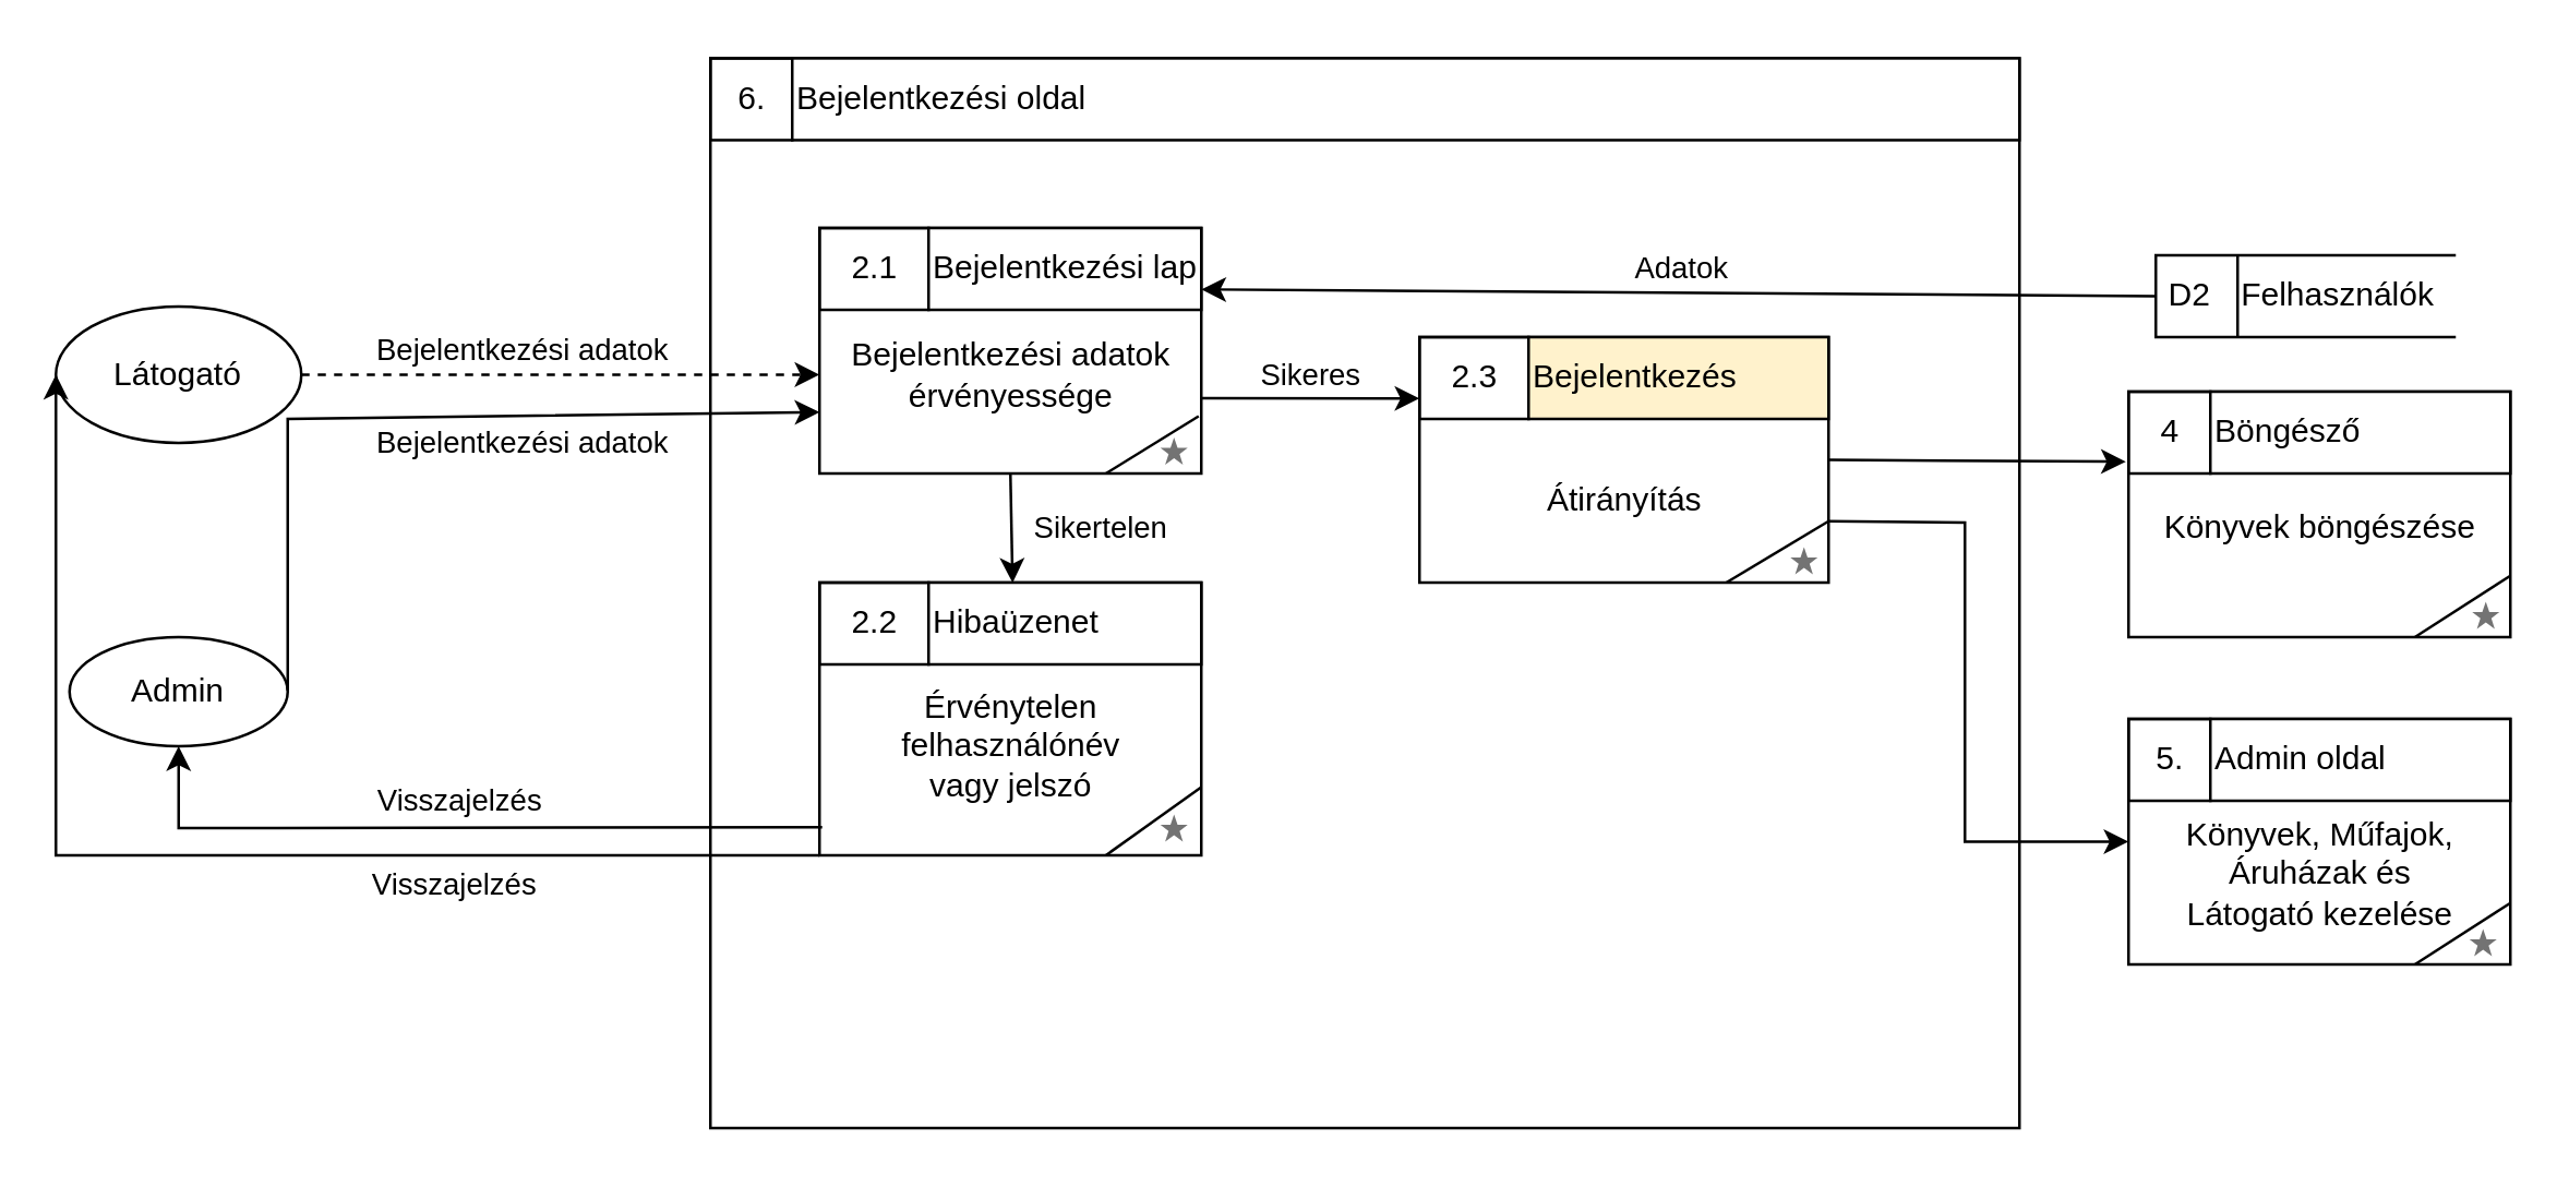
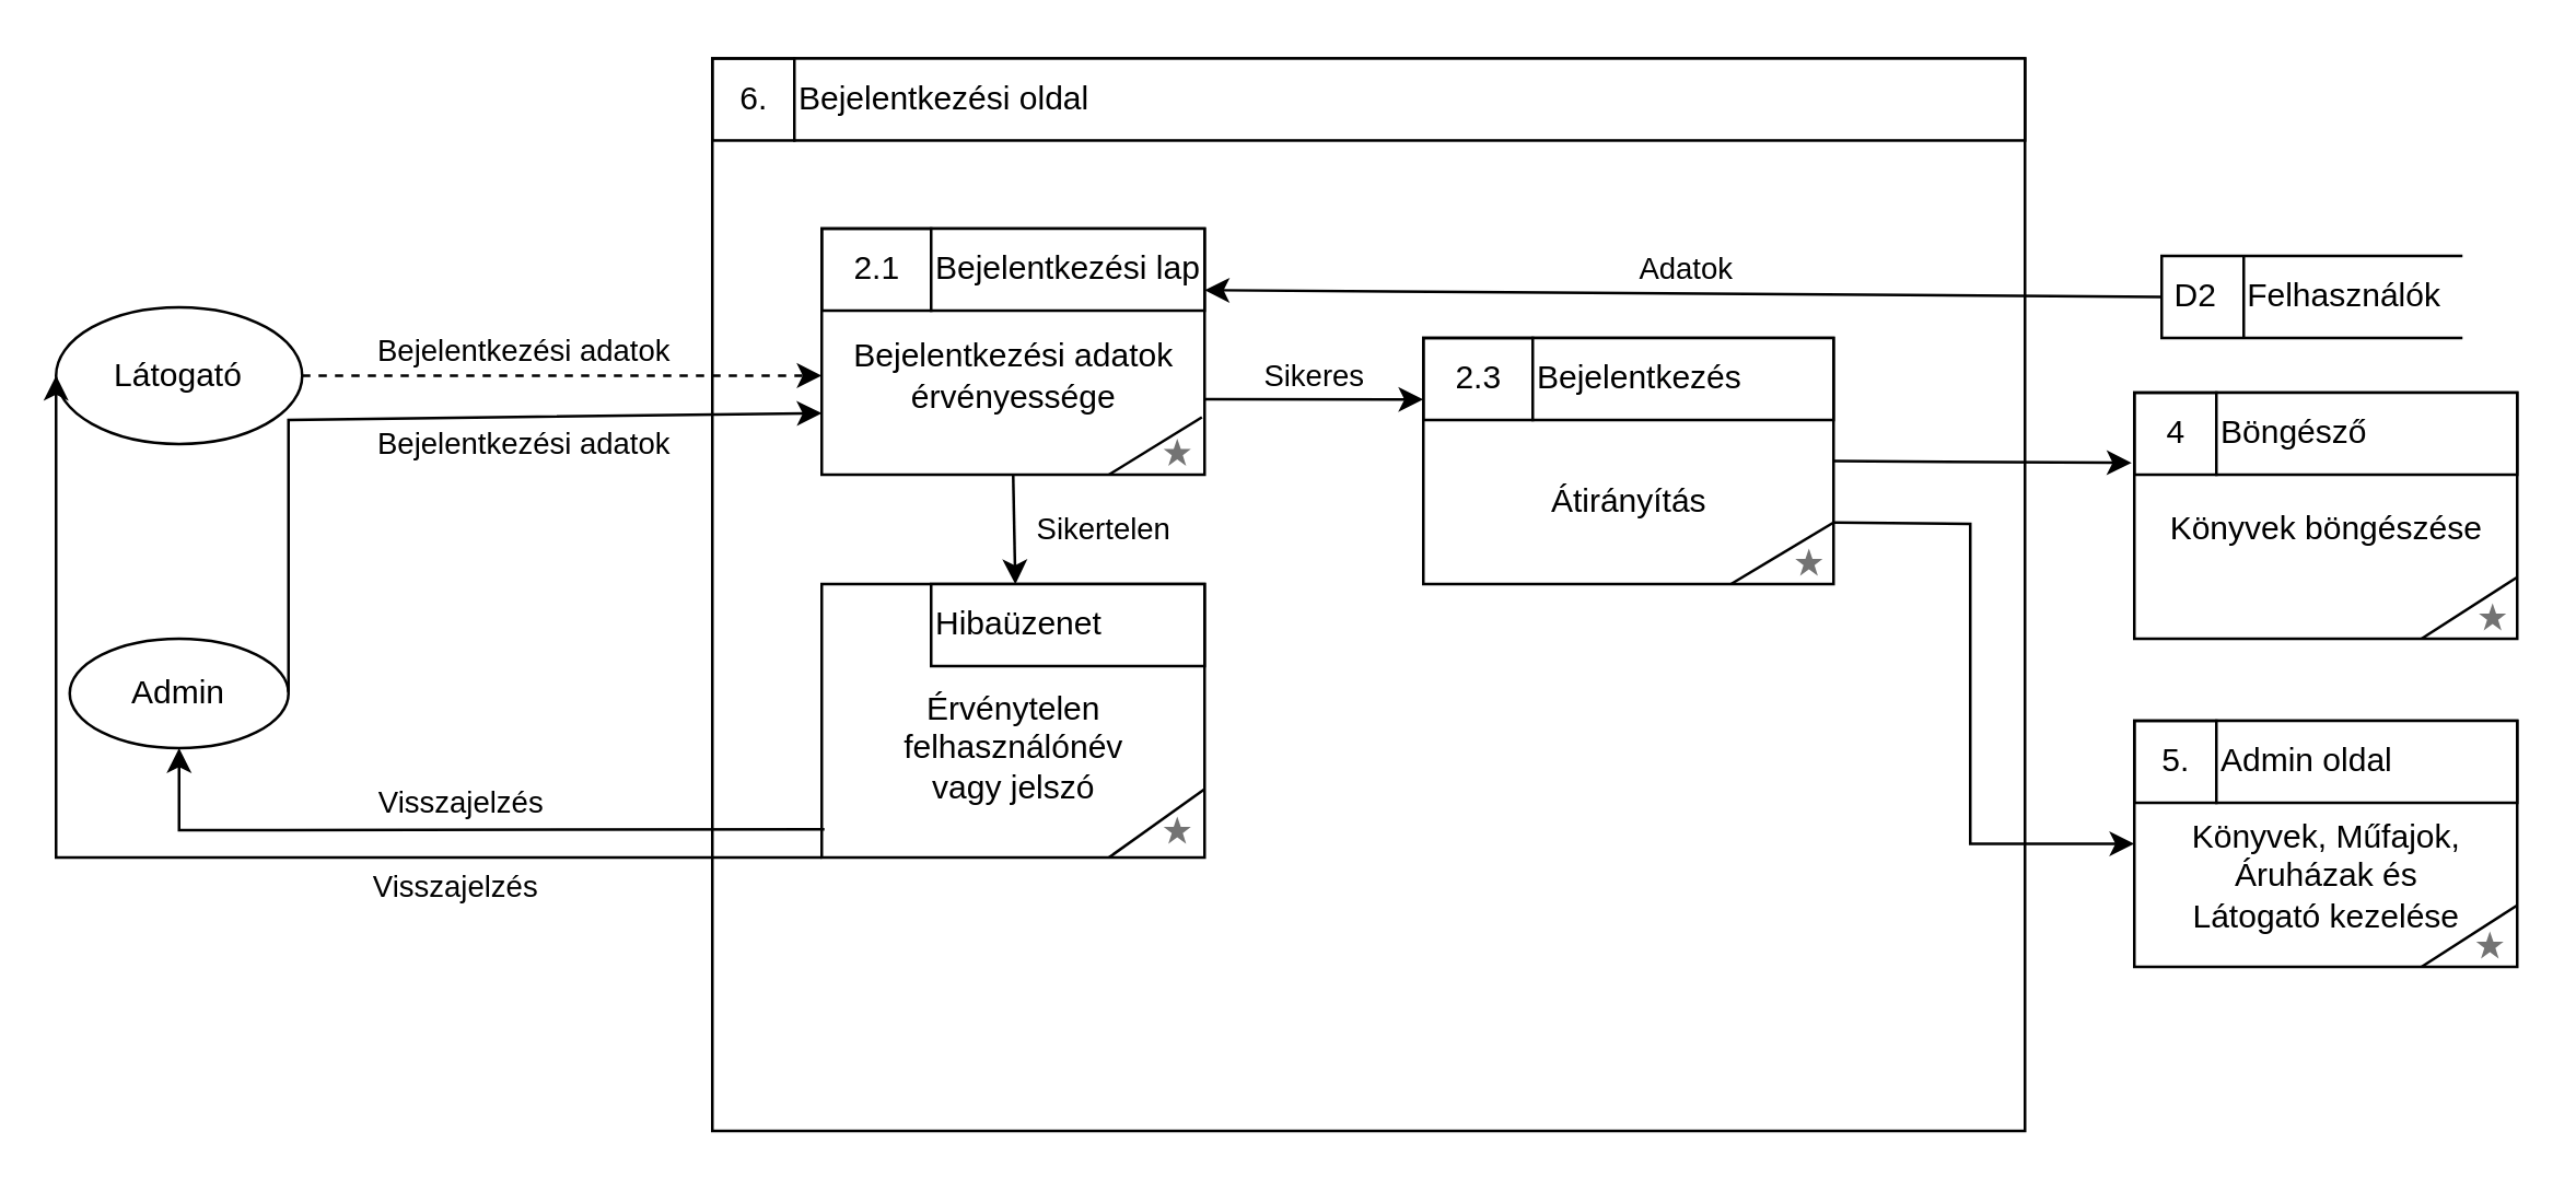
  <mxCell id="0" />
  <mxCell id="1" parent="0" />
  <mxCell id="2" value="" style="group" parent="1" vertex="1" connectable="0"><mxGeometry x="260" y="33" width="480" height="380" as="geometry" /></mxCell>
  <mxCell id="3" value="" style="html=1;dashed=0;whitespace=wrap;rounded=0;sketch=0;strokeColor=#000000;align=left;" parent="2" vertex="1"><mxGeometry y="-12.22" width="480" height="392.22" as="geometry" /></mxCell>
  <mxCell id="4" value="6." style="text;html=1;resizable=0;autosize=1;align=center;verticalAlign=middle;points=[];fillColor=none;rounded=0;sketch=0;strokeColor=#000000;" parent="2" vertex="1"><mxGeometry y="-12.216" width="30" height="30" as="geometry" /></mxCell>
  <mxCell id="5" value="Bejelentkezési oldal" style="rounded=0;whiteSpace=wrap;html=1;sketch=0;strokeColor=#000000;align=left;" parent="2" vertex="1"><mxGeometry x="30" y="-12.22" width="450" height="30" as="geometry" /></mxCell>
  <mxCell id="6" value="" style="group" parent="2" vertex="1" connectable="0"><mxGeometry x="40" y="50" width="140" height="90" as="geometry" /></mxCell>
  <mxCell id="7" value="" style="html=1;dashed=0;whitespace=wrap;rounded=0;sketch=0;strokeColor=#000000;align=left;" parent="6" vertex="1"><mxGeometry width="140" height="90" as="geometry" /></mxCell>
  <mxCell id="8" value="2.1" style="text;html=1;resizable=0;autosize=1;align=center;verticalAlign=middle;points=[];fillColor=none;rounded=0;sketch=0;strokeColor=#000000;" parent="6" vertex="1"><mxGeometry y="0.005" width="40" height="30" as="geometry" /></mxCell>
  <mxCell id="9" value="Bejelentkezési adatok &lt;br&gt;érvényessége" style="text;html=1;resizable=0;autosize=1;align=center;verticalAlign=middle;points=[];fillColor=none;strokeColor=none;rounded=0;sketch=0;" parent="6" vertex="1"><mxGeometry y="33.75" width="140" height="40" as="geometry" /></mxCell>
  <mxCell id="10" value="Bejelentkezési lap" style="rounded=0;whiteSpace=wrap;html=1;sketch=0;strokeColor=#000000;align=left;" parent="6" vertex="1"><mxGeometry x="40" width="100" height="30" as="geometry" /></mxCell>
  <mxCell id="11" value="" style="endArrow=none;html=1;rounded=0;exitX=0.993;exitY=0.881;exitDx=0;exitDy=0;entryX=0.75;entryY=1;entryDx=0;entryDy=0;exitPerimeter=0;" parent="6" source="9" target="7" edge="1"><mxGeometry width="50" height="50" relative="1" as="geometry"><mxPoint x="115" y="240" as="sourcePoint" /><mxPoint x="150" y="215" as="targetPoint" /></mxGeometry></mxCell>
  <mxCell id="12" value="" style="dashed=0;aspect=fixed;verticalLabelPosition=bottom;verticalAlign=top;align=center;shape=mxgraph.gmdl.star;strokeColor=none;fillColor=#737373;shadow=0;sketch=0;" parent="6" vertex="1"><mxGeometry x="125" y="76.75" width="10" height="10" as="geometry" /></mxCell>
  <mxCell id="13" value="" style="group" parent="2" vertex="1" connectable="0"><mxGeometry x="40" y="180" width="155" height="100" as="geometry" /></mxCell>
  <mxCell id="14" value="" style="html=1;dashed=0;whitespace=wrap;rounded=0;sketch=0;strokeColor=#000000;align=left;" parent="13" vertex="1"><mxGeometry width="140" height="100" as="geometry" /></mxCell>
- <mxCell id="15" value="2.2" style="text;html=1;resizable=0;autosize=1;align=center;verticalAlign=middle;points=[];fillColor=none;rounded=0;sketch=0;strokeColor=#000000;" parent="13" vertex="1"><mxGeometry width="40" height="30" as="geometry" /></mxCell>
  <mxCell id="16" value="Érvénytelen&lt;br&gt;felhasználónév&lt;br&gt;vagy jelszó" style="text;html=1;resizable=0;autosize=1;align=center;verticalAlign=middle;points=[];fillColor=none;strokeColor=none;rounded=0;sketch=0;" parent="13" vertex="1"><mxGeometry x="20" y="30" width="100" height="60" as="geometry" /></mxCell>
  <mxCell id="17" value="Hibaüzenet" style="rounded=0;whiteSpace=wrap;html=1;sketch=0;strokeColor=#000000;align=left;" parent="13" vertex="1"><mxGeometry x="40" width="100" height="30" as="geometry" /></mxCell>
  <mxCell id="18" value="" style="group" parent="2" vertex="1" connectable="0"><mxGeometry x="270.0" y="100" width="140" height="80" as="geometry" /></mxCell>
  <mxCell id="19" value="" style="html=1;dashed=0;whitespace=wrap;rounded=0;sketch=0;strokeColor=#000000;align=left;" parent="18" vertex="1"><mxGeometry x="-10" y="-10" width="150" height="90" as="geometry" /></mxCell>
  <mxCell id="20" value="2.3" style="text;html=1;resizable=0;autosize=1;align=center;verticalAlign=middle;points=[];fillColor=none;rounded=0;sketch=0;strokeColor=#000000;" parent="18" vertex="1"><mxGeometry x="-10" y="-10" width="40" height="30" as="geometry" /></mxCell>
  <mxCell id="21" value="Átirányítás" style="text;html=1;resizable=0;autosize=1;align=center;verticalAlign=middle;points=[];fillColor=none;strokeColor=none;rounded=0;sketch=0;" parent="18" vertex="1"><mxGeometry x="25" y="35" width="80" height="30" as="geometry" /></mxCell>
- <mxCell id="22" value="Bejelentkezés" style="rounded=0;whiteSpace=wrap;html=1;sketch=0;strokeColor=#000000;align=left;fillColor=#fff2cc;" parent="18" vertex="1"><mxGeometry x="30" y="-10" width="110" height="30" as="geometry" /></mxCell>
+ <mxCell id="22" value="Bejelentkezés" style="rounded=0;whiteSpace=wrap;html=1;sketch=0;strokeColor=#000000;align=left;" parent="18" vertex="1"><mxGeometry x="30" y="-10" width="110" height="30" as="geometry" /></mxCell>
  <mxCell id="23" value="" style="endArrow=none;html=1;rounded=0;exitX=0.75;exitY=1;exitDx=0;exitDy=0;entryX=1;entryY=0.75;entryDx=0;entryDy=0;" parent="18" source="19" target="19" edge="1"><mxGeometry width="50" height="50" relative="1" as="geometry"><mxPoint x="-105.0" y="200" as="sourcePoint" /><mxPoint x="-70.0" y="175" as="targetPoint" /></mxGeometry></mxCell>
  <mxCell id="24" value="" style="dashed=0;aspect=fixed;verticalLabelPosition=bottom;verticalAlign=top;align=center;shape=mxgraph.gmdl.star;strokeColor=none;fillColor=#737373;shadow=0;sketch=0;" parent="18" vertex="1"><mxGeometry x="126.0" y="67" width="10" height="10" as="geometry" /></mxCell>
  <mxCell id="25" value="" style="endArrow=classic;html=1;rounded=0;exitX=0.998;exitY=0.715;exitDx=0;exitDy=0;exitPerimeter=0;entryX=0;entryY=0.25;entryDx=0;entryDy=0;" parent="2" source="9" target="19" edge="1"><mxGeometry relative="1" as="geometry"><mxPoint x="160" y="190" as="sourcePoint" /><mxPoint x="260" y="190" as="targetPoint" /></mxGeometry></mxCell>
  <mxCell id="26" value="Sikeres" style="edgeLabel;resizable=0;html=1;align=center;verticalAlign=middle;" parent="25" connectable="0" vertex="1"><mxGeometry relative="1" as="geometry"><mxPoint y="-9" as="offset" /></mxGeometry></mxCell>
  <mxCell id="27" value="Admin" style="ellipse;whiteSpace=wrap;html=1;" parent="1" vertex="1"><mxGeometry x="25" y="233" width="80" height="40" as="geometry" /></mxCell>
  <mxCell id="28" value="Látogató" style="ellipse;whiteSpace=wrap;html=1;" parent="1" vertex="1"><mxGeometry x="20" y="111.75" width="90" height="50" as="geometry" /></mxCell>
  <mxCell id="29" value="" style="endArrow=classic;html=1;rounded=0;exitX=1;exitY=0.5;exitDx=0;exitDy=0;dashed=1;" parent="1" source="28" target="9" edge="1"><mxGeometry relative="1" as="geometry"><mxPoint x="500" y="233" as="sourcePoint" /><mxPoint x="600" y="233" as="targetPoint" /></mxGeometry></mxCell>
  <mxCell id="30" value="Bejelentkezési adatok" style="edgeLabel;resizable=0;html=1;align=center;verticalAlign=middle;" parent="29" connectable="0" vertex="1"><mxGeometry relative="1" as="geometry"><mxPoint x="-15" y="-9" as="offset" /></mxGeometry></mxCell>
  <mxCell id="31" value="" style="endArrow=classic;html=1;rounded=0;exitX=1;exitY=0.5;exitDx=0;exitDy=0;entryX=0;entryY=0.75;entryDx=0;entryDy=0;" parent="1" target="7" edge="1"><mxGeometry relative="1" as="geometry"><mxPoint x="105" y="252.5" as="sourcePoint" /><mxPoint x="295" y="252.5" as="targetPoint" /><Array as="points"><mxPoint x="105" y="153" /></Array></mxGeometry></mxCell>
  <mxCell id="32" value="Bejelentkezési adatok" style="edgeLabel;resizable=0;html=1;align=center;verticalAlign=middle;" parent="31" connectable="0" vertex="1"><mxGeometry relative="1" as="geometry"><mxPoint x="38" y="9" as="offset" /></mxGeometry></mxCell>
  <mxCell id="33" value="" style="endArrow=classic;html=1;rounded=0;exitX=0.007;exitY=0.897;exitDx=0;exitDy=0;entryX=0.5;entryY=1;entryDx=0;entryDy=0;exitPerimeter=0;" parent="1" source="14" target="27" edge="1"><mxGeometry relative="1" as="geometry"><mxPoint x="420" y="233" as="sourcePoint" /><mxPoint x="520" y="233" as="targetPoint" /><Array as="points"><mxPoint x="65" y="303" /></Array></mxGeometry></mxCell>
  <mxCell id="34" value="Visszajelzés" style="edgeLabel;resizable=0;html=1;align=center;verticalAlign=middle;" parent="33" connectable="0" vertex="1"><mxGeometry relative="1" as="geometry"><mxPoint y="-10" as="offset" /></mxGeometry></mxCell>
  <mxCell id="35" value="" style="endArrow=classic;html=1;rounded=0;entryX=0;entryY=0.5;entryDx=0;entryDy=0;" parent="1" target="28" edge="1"><mxGeometry relative="1" as="geometry"><mxPoint x="300" y="313" as="sourcePoint" /><mxPoint x="75" y="283" as="targetPoint" /><Array as="points"><mxPoint x="75" y="313" /><mxPoint x="20" y="313" /></Array></mxGeometry></mxCell>
  <mxCell id="36" value="Visszajelzés" style="edgeLabel;resizable=0;html=1;align=center;verticalAlign=middle;" parent="35" connectable="0" vertex="1"><mxGeometry relative="1" as="geometry"><mxPoint x="93" y="10" as="offset" /></mxGeometry></mxCell>
  <mxCell id="37" value="D2&lt;span style=&quot;white-space: pre;&quot;&gt;&#09;&lt;/span&gt;Felhasználók" style="html=1;dashed=0;whitespace=wrap;shape=mxgraph.dfd.dataStoreID;align=left;spacingLeft=3;points=[[0,0],[0.5,0],[1,0],[0,0.5],[1,0.5],[0,1],[0.5,1],[1,1]];" parent="1" vertex="1"><mxGeometry x="790" y="93" width="110" height="30" as="geometry" /></mxCell>
  <mxCell id="38" value="" style="endArrow=classic;html=1;rounded=0;exitX=0;exitY=0.5;exitDx=0;exitDy=0;entryX=1;entryY=0.75;entryDx=0;entryDy=0;" parent="1" source="37" target="10" edge="1"><mxGeometry relative="1" as="geometry"><mxPoint x="420" y="233" as="sourcePoint" /><mxPoint x="520" y="233" as="targetPoint" /></mxGeometry></mxCell>
  <mxCell id="39" value="Adatok" style="edgeLabel;resizable=0;html=1;align=center;verticalAlign=middle;" parent="38" connectable="0" vertex="1"><mxGeometry relative="1" as="geometry"><mxPoint y="-9" as="offset" /></mxGeometry></mxCell>
  <mxCell id="40" value="" style="endArrow=classic;html=1;rounded=0;entryX=0.308;entryY=0.003;entryDx=0;entryDy=0;entryPerimeter=0;" parent="1" target="17" edge="1"><mxGeometry relative="1" as="geometry"><mxPoint x="370" y="173" as="sourcePoint" /><mxPoint x="520" y="223" as="targetPoint" /></mxGeometry></mxCell>
  <mxCell id="41" value="Sikertelen" style="edgeLabel;resizable=0;html=1;align=center;verticalAlign=middle;" parent="40" connectable="0" vertex="1"><mxGeometry relative="1" as="geometry"><mxPoint x="32" as="offset" /></mxGeometry></mxCell>
  <mxCell id="42" value="" style="group" parent="1" vertex="1" connectable="0"><mxGeometry x="780" y="153" width="140" height="80" as="geometry" /></mxCell>
  <mxCell id="43" value="" style="html=1;dashed=0;whitespace=wrap;rounded=0;sketch=0;strokeColor=#000000;align=left;" parent="42" vertex="1"><mxGeometry y="-10" width="140" height="90" as="geometry" /></mxCell>
  <mxCell id="44" value="4" style="text;html=1;resizable=0;autosize=1;align=center;verticalAlign=middle;points=[];fillColor=none;rounded=0;sketch=0;strokeColor=#000000;" parent="42" vertex="1"><mxGeometry y="-10" width="30" height="30" as="geometry" /></mxCell>
  <mxCell id="45" value="Könyvek böngészése" style="text;html=1;resizable=0;autosize=1;align=center;verticalAlign=middle;points=[];fillColor=none;strokeColor=none;rounded=0;sketch=0;" parent="42" vertex="1"><mxGeometry y="25" width="140" height="30" as="geometry" /></mxCell>
  <mxCell id="46" value="Böngésző" style="rounded=0;whiteSpace=wrap;html=1;sketch=0;strokeColor=#000000;align=left;" parent="42" vertex="1"><mxGeometry x="30" y="-10" width="110" height="30" as="geometry" /></mxCell>
  <mxCell id="47" value="" style="endArrow=none;html=1;rounded=0;exitX=0.75;exitY=1;exitDx=0;exitDy=0;entryX=1;entryY=0.75;entryDx=0;entryDy=0;" parent="42" source="43" target="43" edge="1"><mxGeometry width="50" height="50" relative="1" as="geometry"><mxPoint x="-345" y="190" as="sourcePoint" /><mxPoint x="-310" y="165" as="targetPoint" /></mxGeometry></mxCell>
  <mxCell id="48" value="" style="dashed=0;aspect=fixed;verticalLabelPosition=bottom;verticalAlign=top;align=center;shape=mxgraph.gmdl.star;strokeColor=none;fillColor=#737373;shadow=0;sketch=0;" parent="42" vertex="1"><mxGeometry x="126" y="67" width="10" height="10" as="geometry" /></mxCell>
  <mxCell id="49" value="" style="endArrow=classic;html=1;rounded=0;exitX=1;exitY=0.5;exitDx=0;exitDy=0;entryX=-0.033;entryY=0.856;entryDx=0;entryDy=0;entryPerimeter=0;" parent="1" source="19" target="44" edge="1"><mxGeometry width="50" height="50" relative="1" as="geometry"><mxPoint x="450" y="243" as="sourcePoint" /><mxPoint x="500" y="193" as="targetPoint" /></mxGeometry></mxCell>
  <mxCell id="50" value="" style="group" parent="1" vertex="1" connectable="0"><mxGeometry x="780" y="273" width="140" height="80" as="geometry" /></mxCell>
  <mxCell id="51" value="" style="html=1;dashed=0;whitespace=wrap;rounded=0;sketch=0;strokeColor=#000000;align=left;" parent="50" vertex="1"><mxGeometry y="-10" width="140" height="90" as="geometry" /></mxCell>
  <mxCell id="52" value="5." style="text;html=1;resizable=0;autosize=1;align=center;verticalAlign=middle;points=[];fillColor=none;rounded=0;sketch=0;strokeColor=#000000;" parent="50" vertex="1"><mxGeometry y="-10" width="30" height="30" as="geometry" /></mxCell>
  <mxCell id="53" value="Könyvek, Műfajok,&lt;br&gt;Áruházak és&lt;br&gt;Látogató kezelése" style="text;html=1;resizable=0;autosize=1;align=center;verticalAlign=middle;points=[];fillColor=none;strokeColor=none;rounded=0;sketch=0;" parent="50" vertex="1"><mxGeometry x="5" y="17" width="130" height="60" as="geometry" /></mxCell>
  <mxCell id="54" value="Admin oldal" style="rounded=0;whiteSpace=wrap;html=1;sketch=0;strokeColor=#000000;align=left;" parent="50" vertex="1"><mxGeometry x="30" y="-10" width="110" height="30" as="geometry" /></mxCell>
  <mxCell id="55" value="" style="endArrow=none;html=1;rounded=0;exitX=0.75;exitY=1;exitDx=0;exitDy=0;entryX=1;entryY=0.75;entryDx=0;entryDy=0;" parent="50" source="51" target="51" edge="1"><mxGeometry width="50" height="50" relative="1" as="geometry"><mxPoint x="-335" y="80" as="sourcePoint" /><mxPoint x="-300" y="55" as="targetPoint" /></mxGeometry></mxCell>
  <mxCell id="56" value="" style="dashed=0;aspect=fixed;verticalLabelPosition=bottom;verticalAlign=top;align=center;shape=mxgraph.gmdl.star;strokeColor=none;fillColor=#737373;shadow=0;sketch=0;" parent="50" vertex="1"><mxGeometry x="125" y="67" width="10" height="10" as="geometry" /></mxCell>
  <mxCell id="57" value="" style="endArrow=classic;html=1;rounded=0;exitX=1;exitY=0.75;exitDx=0;exitDy=0;entryX=0;entryY=0.5;entryDx=0;entryDy=0;" parent="1" source="19" target="51" edge="1"><mxGeometry width="50" height="50" relative="1" as="geometry"><mxPoint x="450" y="243" as="sourcePoint" /><mxPoint x="500" y="193" as="targetPoint" /><Array as="points"><mxPoint x="720" y="191" /><mxPoint x="720" y="308" /></Array></mxGeometry></mxCell>
  <mxCell id="58" value="" style="endArrow=none;html=1;rounded=0;exitX=0.75;exitY=1;exitDx=0;exitDy=0;entryX=1;entryY=0.75;entryDx=0;entryDy=0;" parent="1" edge="1"><mxGeometry width="50" height="50" relative="1" as="geometry"><mxPoint x="405" y="313" as="sourcePoint" /><mxPoint x="440" y="288" as="targetPoint" /></mxGeometry></mxCell>
  <mxCell id="59" value="" style="dashed=0;aspect=fixed;verticalLabelPosition=bottom;verticalAlign=top;align=center;shape=mxgraph.gmdl.star;strokeColor=none;fillColor=#737373;shadow=0;sketch=0;" parent="1" vertex="1"><mxGeometry x="425" y="298" width="10" height="10" as="geometry" /></mxCell>
